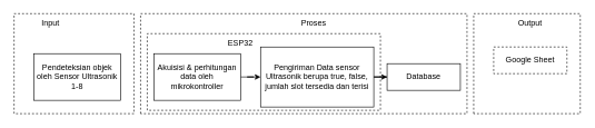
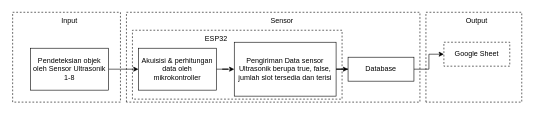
  <mxCell id="0" />
  <mxCell id="1" parent="0" />
+ <mxCell id="2" value="" style="edgeStyle=orthogonalEdgeStyle;rounded=0;orthogonalLoop=1;jettySize=auto;html=1;fontFamily=Helvetica;fontSize=12;fontColor=default;strokeColor=#000000;" parent="1" source="3" target="5" edge="1"><mxGeometry relative="1" as="geometry" /></mxCell>
  <mxCell id="3" value="&lt;font color=&quot;#000000&quot;&gt;Pendeteksian objek oleh Sensor Ultrasonik 1-8&lt;/font&gt;" style="rounded=0;whiteSpace=wrap;html=1;strokeColor=#000000;fillColor=#ffffff;gradientColor=none;" parent="1" vertex="1"><mxGeometry x="50" y="80" width="130" height="70" as="geometry" /></mxCell>
  <mxCell id="4" value="" style="edgeStyle=orthogonalEdgeStyle;rounded=0;orthogonalLoop=1;jettySize=auto;html=1;fontFamily=Helvetica;fontSize=12;fontColor=default;strokeColor=#000000;" parent="1" source="5" target="7" edge="1"><mxGeometry relative="1" as="geometry" /></mxCell>
  <mxCell id="5" value="&lt;font color=&quot;#000000&quot;&gt;Akuisisi &amp;amp; perhitungan data oleh mikrokontroller&lt;/font&gt;" style="rounded=0;whiteSpace=wrap;html=1;strokeColor=#000000;fillColor=#ffffff;gradientColor=none;" parent="1" vertex="1"><mxGeometry x="230" y="80" width="130" height="70" as="geometry" /></mxCell>
  <mxCell id="6" value="" style="edgeStyle=orthogonalEdgeStyle;rounded=0;orthogonalLoop=1;jettySize=auto;html=1;fontFamily=Helvetica;fontSize=12;fontColor=default;strokeColor=#000000;" parent="1" source="7" target="12" edge="1"><mxGeometry relative="1" as="geometry" /></mxCell>
  <mxCell id="7" value="&lt;font color=&quot;#000000&quot;&gt;Pengiriman Data sensor Ultrasonik berupa true, false, jumlah slot tersedia dan terisi&lt;/font&gt;" style="rounded=0;whiteSpace=wrap;html=1;strokeColor=#000000;fillColor=#ffffff;gradientColor=none;" parent="1" vertex="1"><mxGeometry x="390" y="70" width="170" height="90" as="geometry" /></mxCell>
  <mxCell id="8" value="" style="endArrow=none;dashed=1;html=1;rounded=0;fontFamily=Helvetica;fontSize=12;fontColor=default;strokeColor=#000000;" parent="1" edge="1"><mxGeometry width="50" height="50" relative="1" as="geometry"><mxPoint x="20" y="170" as="sourcePoint" /><mxPoint x="20" y="170" as="targetPoint" /><Array as="points"><mxPoint x="20" y="20" /><mxPoint x="110" y="20" /><mxPoint x="200" y="20" /><mxPoint x="200" y="170" /></Array></mxGeometry></mxCell>
- <mxCell id="9" value="&lt;font color=&quot;#000000&quot;&gt;Input&lt;/font&gt;" style="text;html=1;strokeColor=none;fillColor=none;align=center;verticalAlign=middle;whiteSpace=wrap;rounded=0;fontSize=12;fontFamily=Helvetica;fontColor=default;" parent="1" vertex="1"><mxGeometry x="45" y="20" width="60" height="30" as="geometry" /></mxCell>
+ <mxCell id="9" value="&lt;font color=&quot;#000000&quot;&gt;Input&lt;/font&gt;" style="text;html=1;strokeColor=none;fillColor=none;align=center;verticalAlign=middle;whiteSpace=wrap;rounded=0;fontSize=12;fontFamily=Helvetica;fontColor=default;" parent="1" vertex="1"><mxGeometry x="85" y="20" width="60" height="30" as="geometry" /></mxCell>
  <mxCell id="10" value="" style="endArrow=none;dashed=1;html=1;rounded=0;fontFamily=Helvetica;fontSize=12;fontColor=default;strokeColor=#000000;" parent="1" edge="1"><mxGeometry width="50" height="50" relative="1" as="geometry"><mxPoint x="710" y="170" as="sourcePoint" /><mxPoint x="710" y="170" as="targetPoint" /><Array as="points"><mxPoint x="710" y="20" /><mxPoint x="870" y="20" /><mxPoint x="870" y="170" /></Array></mxGeometry></mxCell>
+ <mxCell id="11" style="edgeStyle=orthogonalEdgeStyle;rounded=0;orthogonalLoop=1;jettySize=auto;html=1;entryX=0;entryY=0.5;entryDx=0;entryDy=0;fontFamily=Helvetica;fontSize=12;fontColor=default;strokeColor=#000000;" parent="1" source="12" target="13" edge="1"><mxGeometry relative="1" as="geometry" /></mxCell>
  <mxCell id="12" value="&lt;font color=&quot;#000000&quot;&gt;Database&lt;/font&gt;" style="rounded=0;whiteSpace=wrap;html=1;strokeColor=#000000;fillColor=#ffffff;gradientColor=none;" parent="1" vertex="1"><mxGeometry x="580" y="95" width="110" height="40" as="geometry" /></mxCell>
  <mxCell id="13" value="&lt;font color=&quot;#000000&quot;&gt;Google Sheet&lt;/font&gt;" style="rounded=0;whiteSpace=wrap;html=1;strokeColor=#000000;fillColor=#ffffff;gradientColor=none;dashed=1;" parent="1" vertex="1"><mxGeometry x="740" y="70" width="110" height="40" as="geometry" /></mxCell>
  <mxCell id="14" value="&lt;font color=&quot;#000000&quot;&gt;Output&lt;/font&gt;" style="text;html=1;strokeColor=none;fillColor=none;align=center;verticalAlign=middle;whiteSpace=wrap;rounded=0;fontSize=12;fontFamily=Helvetica;fontColor=default;" parent="1" vertex="1"><mxGeometry x="765" y="20" width="60" height="30" as="geometry" /></mxCell>
  <mxCell id="15" value="" style="endArrow=none;dashed=1;html=1;rounded=0;fontFamily=Helvetica;fontSize=12;fontColor=default;strokeColor=#000000;" parent="1" edge="1"><mxGeometry width="50" height="50" relative="1" as="geometry"><mxPoint x="210" y="170" as="sourcePoint" /><mxPoint x="210" y="170" as="targetPoint" /><Array as="points"><mxPoint x="210" y="20" /><mxPoint x="450" y="20" /><mxPoint x="700" y="20" /><mxPoint x="700" y="170" /></Array></mxGeometry></mxCell>
- <mxCell id="16" value="&lt;font color=&quot;#000000&quot;&gt;Proses&lt;/font&gt;" style="text;html=1;strokeColor=none;fillColor=none;align=center;verticalAlign=middle;whiteSpace=wrap;rounded=0;fontSize=12;fontFamily=Helvetica;fontColor=default;" parent="1" vertex="1"><mxGeometry x="440" y="20" width="60" height="30" as="geometry" /></mxCell>
+ <mxCell id="16" value="&lt;font color=&quot;#000000&quot;&gt;Sensor&lt;/font&gt;" style="text;html=1;strokeColor=none;fillColor=none;align=center;verticalAlign=middle;whiteSpace=wrap;rounded=0;fontSize=12;fontFamily=Helvetica;fontColor=default;" parent="1" vertex="1"><mxGeometry x="440" y="20" width="60" height="30" as="geometry" /></mxCell>
  <mxCell id="17" value="&lt;font color=&quot;#000000&quot;&gt;ESP32&lt;/font&gt;" style="text;html=1;strokeColor=none;fillColor=none;align=center;verticalAlign=middle;whiteSpace=wrap;rounded=0;fontSize=12;fontFamily=Helvetica;fontColor=default;" vertex="1" parent="1"><mxGeometry x="330" y="50" width="60" height="30" as="geometry" /></mxCell>
  <mxCell id="18" value="" style="endArrow=none;dashed=1;html=1;rounded=0;fontFamily=Helvetica;fontSize=12;fontColor=default;strokeColor=#000000;" edge="1" parent="1"><mxGeometry width="50" height="50" relative="1" as="geometry"><mxPoint x="220" y="165" as="sourcePoint" /><mxPoint x="220" y="165" as="targetPoint" /><Array as="points"><mxPoint x="220" y="50" /><mxPoint x="310" y="50" /><mxPoint x="570" y="50" /><mxPoint x="570" y="165" /></Array></mxGeometry></mxCell>
